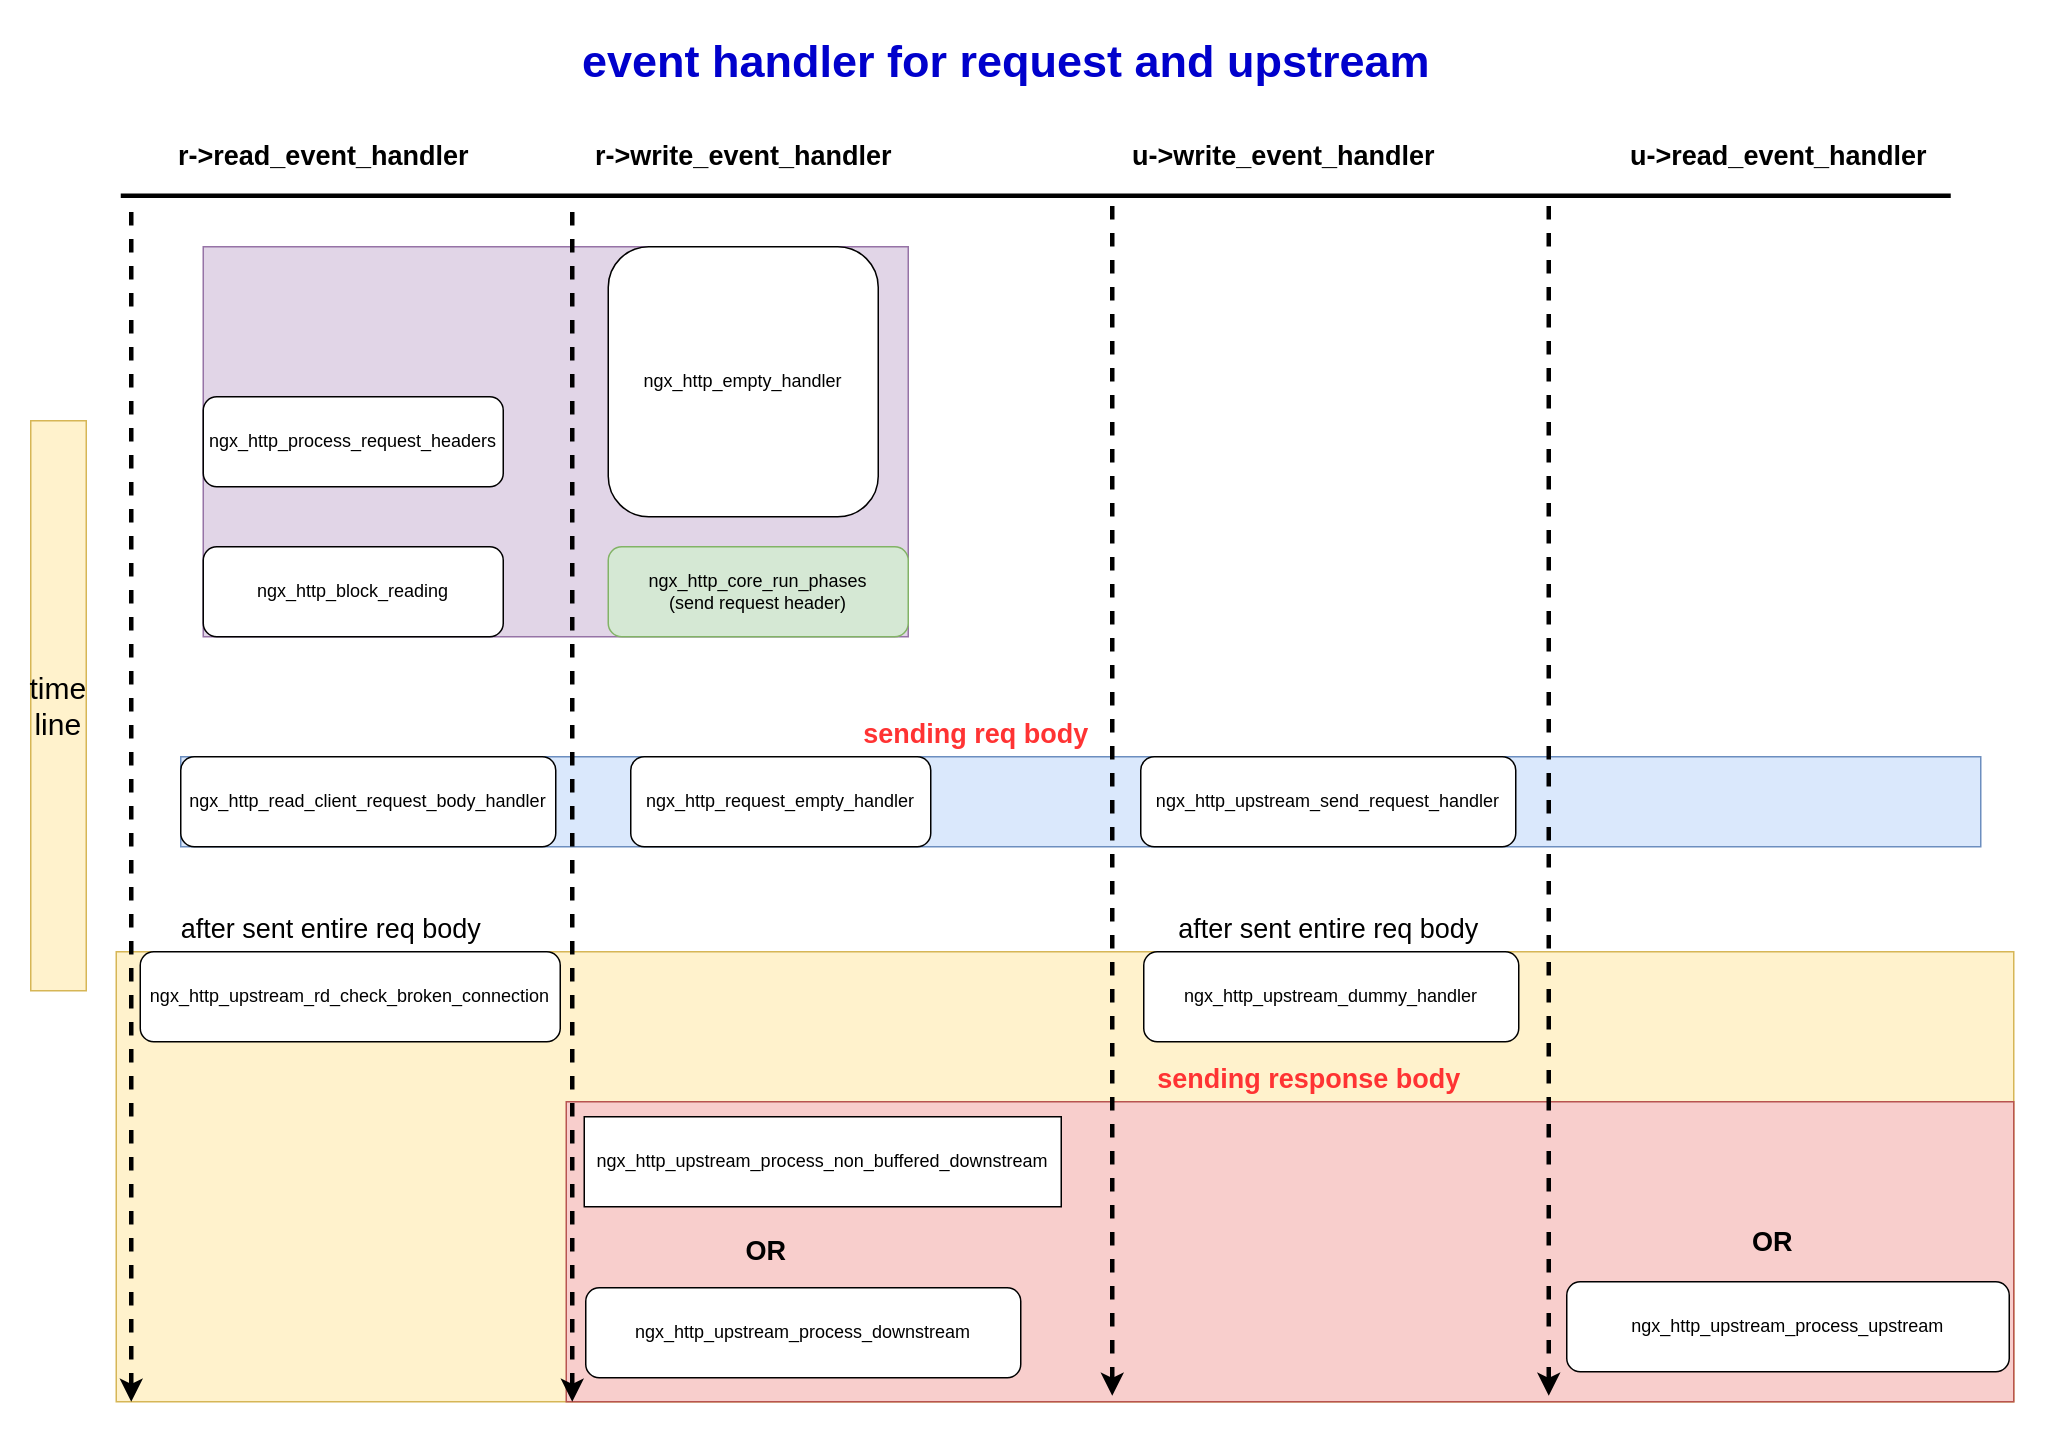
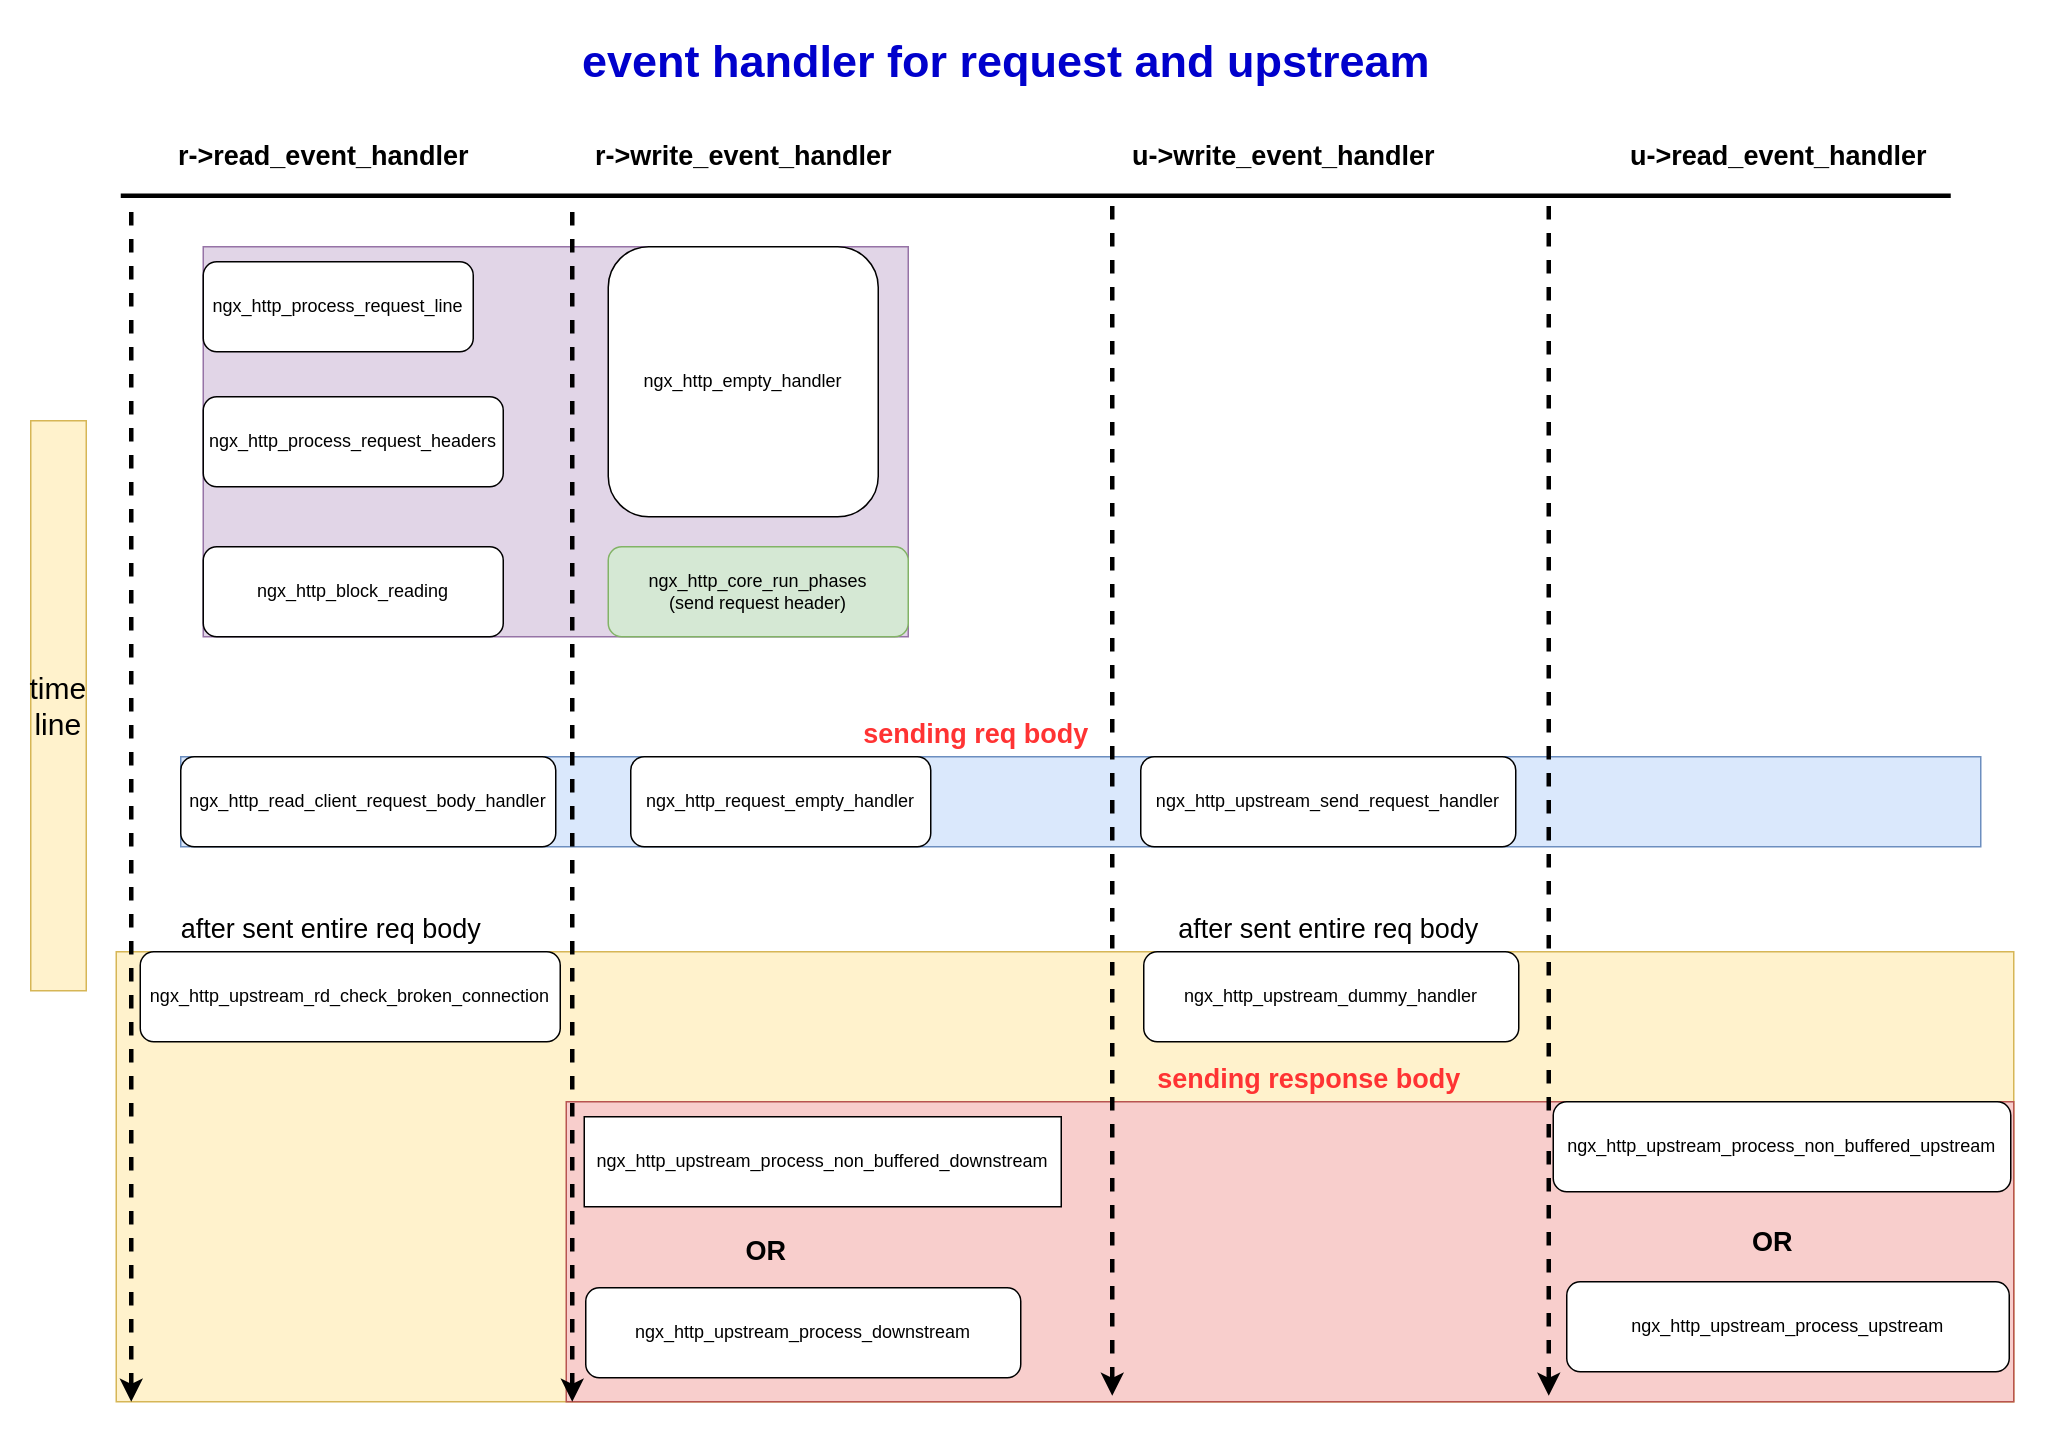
  <mxCell id="0" />
  <mxCell id="1" parent="0" />
  <mxCell id="2" value="" style="group;fillColor=#e1d5e7;strokeColor=#9673a6;" parent="1" vertex="1" connectable="0"><mxGeometry x="135" y="164" width="470" height="260" as="geometry" /></mxCell>
+ <mxCell id="3" value="ngx_http_process_request_line" style="rounded=1;whiteSpace=wrap;html=1;" parent="2" vertex="1"><mxGeometry y="10" width="180" height="60" as="geometry" /></mxCell>
  <mxCell id="4" value="ngx_http_process_request_headers" style="rounded=1;whiteSpace=wrap;html=1;" parent="2" vertex="1"><mxGeometry y="100" width="200" height="60" as="geometry" /></mxCell>
  <mxCell id="5" value="ngx_http_empty_handler" style="rounded=1;whiteSpace=wrap;html=1;" parent="2" vertex="1"><mxGeometry x="270" width="180" height="180" as="geometry" /></mxCell>
  <mxCell id="6" value="ngx_http_block_reading" style="rounded=1;whiteSpace=wrap;html=1;" parent="2" vertex="1"><mxGeometry y="200" width="200" height="60" as="geometry" /></mxCell>
  <mxCell id="7" value="ngx_http_core_run_phases&lt;br&gt;(send request header)" style="rounded=1;whiteSpace=wrap;html=1;fillColor=#d5e8d4;strokeColor=#82b366;" parent="2" vertex="1"><mxGeometry x="270" y="200" width="200" height="60" as="geometry" /></mxCell>
  <mxCell id="8" value="" style="group;fillColor=#dae8fc;strokeColor=#6c8ebf;" parent="1" vertex="1" connectable="0"><mxGeometry x="120" y="504" width="1200" height="60" as="geometry" /></mxCell>
  <mxCell id="9" value="ngx_http_read_client_request_body_handler" style="rounded=1;whiteSpace=wrap;html=1;" parent="8" vertex="1"><mxGeometry width="250" height="60" as="geometry" /></mxCell>
  <mxCell id="10" value="ngx_http_request_empty_handler" style="rounded=1;whiteSpace=wrap;html=1;" parent="8" vertex="1"><mxGeometry x="300" width="200" height="60" as="geometry" /></mxCell>
  <mxCell id="11" value="ngx_http_upstream_send_request_handler" style="rounded=1;whiteSpace=wrap;html=1;" parent="8" vertex="1"><mxGeometry x="640" width="250" height="60" as="geometry" /></mxCell>
  <mxCell id="12" value="" style="group;fillColor=#fff2cc;strokeColor=#d6b656;container=0;" parent="1" vertex="1" connectable="0"><mxGeometry x="77" y="634" width="1265" height="300" as="geometry" /></mxCell>
  <mxCell id="13" value="" style="endArrow=none;html=1;strokeWidth=3;" parent="1" edge="1"><mxGeometry width="50" height="50" relative="1" as="geometry"><mxPoint x="80" y="130" as="sourcePoint" /><mxPoint x="1300" y="130" as="targetPoint" /></mxGeometry></mxCell>
  <mxCell id="14" value="r-&amp;gt;read_event_handler" style="text;html=1;align=center;verticalAlign=middle;resizable=0;points=[];autosize=1;fontSize=18;fontStyle=1" parent="1" vertex="1"><mxGeometry x="110" y="89" width="210" height="30" as="geometry" /></mxCell>
  <mxCell id="15" value="r-&amp;gt;write_event_handler" style="text;html=1;align=center;verticalAlign=middle;resizable=0;points=[];autosize=1;fontSize=18;fontStyle=1" parent="1" vertex="1"><mxGeometry x="390" y="89" width="210" height="30" as="geometry" /></mxCell>
  <mxCell id="16" value="u-&amp;gt;write_event_handler" style="text;html=1;align=center;verticalAlign=middle;resizable=0;points=[];autosize=1;fontSize=18;fontStyle=1" parent="1" vertex="1"><mxGeometry x="745" y="89" width="220" height="30" as="geometry" /></mxCell>
  <mxCell id="17" value="u-&amp;gt;read_event_handler" style="text;html=1;align=center;verticalAlign=middle;resizable=0;points=[];autosize=1;fontSize=18;fontStyle=1" parent="1" vertex="1"><mxGeometry x="1080" y="89" width="210" height="30" as="geometry" /></mxCell>
  <mxCell id="18" value="after sent entire req body" style="text;html=1;align=center;verticalAlign=middle;resizable=0;points=[];autosize=1;fontSize=18;" parent="1" vertex="1"><mxGeometry x="775" y="604" width="220" height="30" as="geometry" /></mxCell>
  <mxCell id="19" value="after sent entire req body" style="text;html=1;align=center;verticalAlign=middle;resizable=0;points=[];autosize=1;fontSize=18;" parent="1" vertex="1"><mxGeometry x="110" y="604" width="220" height="30" as="geometry" /></mxCell>
  <mxCell id="20" value="sending req body" style="text;html=1;align=center;verticalAlign=middle;resizable=0;points=[];autosize=1;fontSize=18;fontColor=#FF3333;fontStyle=1" parent="1" vertex="1"><mxGeometry x="565" y="474" width="170" height="30" as="geometry" /></mxCell>
  <mxCell id="21" value="event handler for request and upstream" style="text;html=1;align=center;verticalAlign=middle;resizable=0;points=[];autosize=1;fontSize=30;fontColor=#0000CC;fontStyle=1;direction=east;" parent="1" vertex="1"><mxGeometry x="380" y="20" width="580" height="40" as="geometry" /></mxCell>
  <mxCell id="22" value="" style="group;fillColor=#f8cecc;strokeColor=#b85450;" parent="1" vertex="1" connectable="0"><mxGeometry x="377" y="734" width="965" height="200" as="geometry" /></mxCell>
+ <mxCell id="23" value="ngx_http_upstream_process_non_buffered_upstream" style="rounded=1;whiteSpace=wrap;html=1;" parent="22" vertex="1"><mxGeometry x="658" width="305" height="60" as="geometry" /></mxCell>
  <mxCell id="24" value="ngx_http_upstream_process_non_buffered_downstream" style="whiteSpace=wrap;html=1;rounded=0;" parent="22" vertex="1"><mxGeometry x="12" y="10" width="318" height="60" as="geometry" /></mxCell>
  <mxCell id="25" value="ngx_http_upstream_process_upstream" style="rounded=1;whiteSpace=wrap;html=1;" parent="22" vertex="1"><mxGeometry x="667" y="120" width="295" height="60" as="geometry" /></mxCell>
  <mxCell id="26" value="ngx_http_upstream_process_downstream" style="rounded=1;whiteSpace=wrap;html=1;" parent="22" vertex="1"><mxGeometry x="13" y="124" width="290" height="60" as="geometry" /></mxCell>
  <mxCell id="27" value="OR" style="text;html=1;align=center;verticalAlign=middle;resizable=0;points=[];autosize=1;fontStyle=1;fontSize=18;" parent="22" vertex="1"><mxGeometry x="113" y="85" width="40" height="30" as="geometry" /></mxCell>
  <mxCell id="28" value="OR" style="text;html=1;align=center;verticalAlign=middle;resizable=0;points=[];autosize=1;fontStyle=1;fontSize=18;" parent="22" vertex="1"><mxGeometry x="784" y="79" width="40" height="30" as="geometry" /></mxCell>
  <mxCell id="29" value="ngx_http_upstream_rd_check_broken_connection" style="rounded=1;whiteSpace=wrap;html=1;" parent="1" vertex="1"><mxGeometry x="93" y="634" width="280" height="60" as="geometry" /></mxCell>
  <mxCell id="30" value="ngx_http_upstream_dummy_handler" style="rounded=1;whiteSpace=wrap;html=1;" parent="1" vertex="1"><mxGeometry x="762" y="634" width="250" height="60" as="geometry" /></mxCell>
  <mxCell id="31" value="" style="endArrow=none;dashed=1;html=1;endFill=0;startArrow=classic;startFill=1;strokeWidth=3;" parent="1" edge="1"><mxGeometry x="237" y="694" width="50" height="50" as="geometry"><mxPoint x="1032" y="930" as="sourcePoint" /><mxPoint x="1032" y="134" as="targetPoint" /></mxGeometry></mxCell>
  <mxCell id="32" value="" style="endArrow=none;dashed=1;html=1;endFill=0;startArrow=classic;startFill=1;strokeWidth=3;" parent="1" edge="1"><mxGeometry x="231" y="694" width="50" height="50" as="geometry"><mxPoint x="741" y="930" as="sourcePoint" /><mxPoint x="741" y="134" as="targetPoint" /></mxGeometry></mxCell>
  <mxCell id="33" value="" style="endArrow=none;dashed=1;html=1;endFill=0;startArrow=classic;startFill=1;strokeWidth=3;" parent="1" edge="1"><mxGeometry x="247" y="694" width="50" height="50" as="geometry"><mxPoint x="87" y="934" as="sourcePoint" /><mxPoint x="87" y="140" as="targetPoint" /></mxGeometry></mxCell>
  <mxCell id="34" value="" style="endArrow=none;dashed=1;html=1;endFill=0;startArrow=classic;startFill=1;strokeWidth=3;" parent="1" edge="1"><mxGeometry x="247" y="694" width="50" height="50" as="geometry"><mxPoint x="381" y="934" as="sourcePoint" /><mxPoint x="381" y="140" as="targetPoint" /></mxGeometry></mxCell>
  <mxCell id="35" value="sending response body" style="text;html=1;align=center;verticalAlign=middle;resizable=0;points=[];autosize=1;fontSize=18;fontColor=#FF3333;fontStyle=1" parent="1" vertex="1"><mxGeometry x="762" y="704" width="220" height="30" as="geometry" /></mxCell>
  <mxCell id="36" value="time&lt;br&gt;line" style="rounded=0;whiteSpace=wrap;html=1;fontSize=20;fillColor=#fff2cc;strokeColor=#d6b656;" parent="1" vertex="1"><mxGeometry x="20" y="280" width="37" height="380" as="geometry" /></mxCell>
